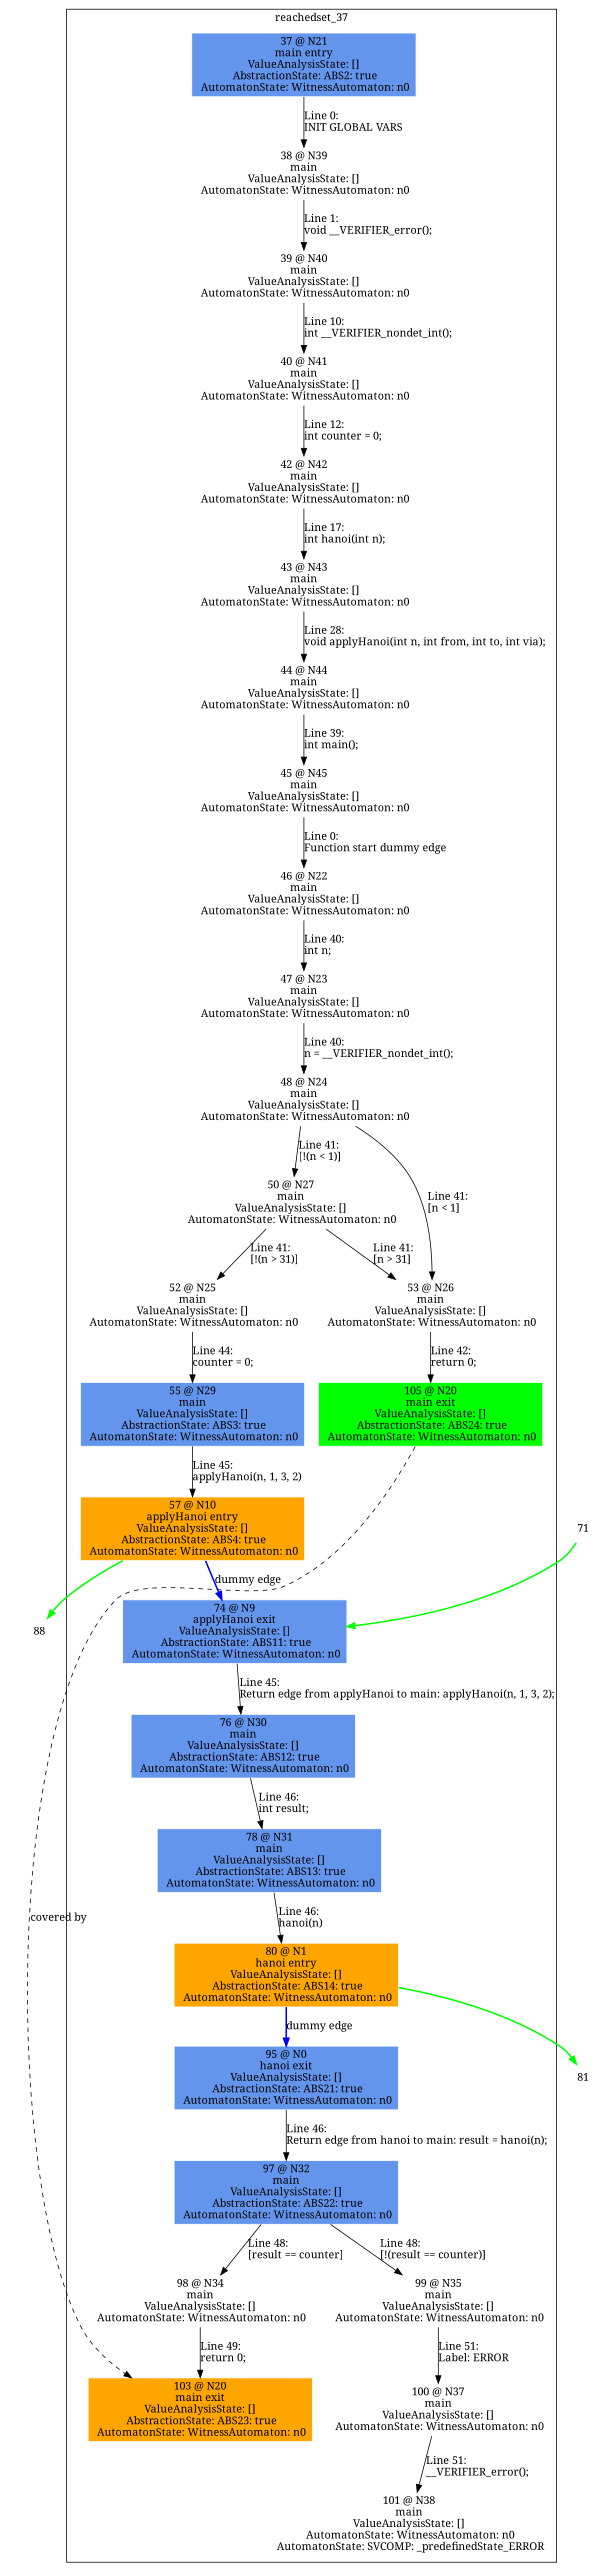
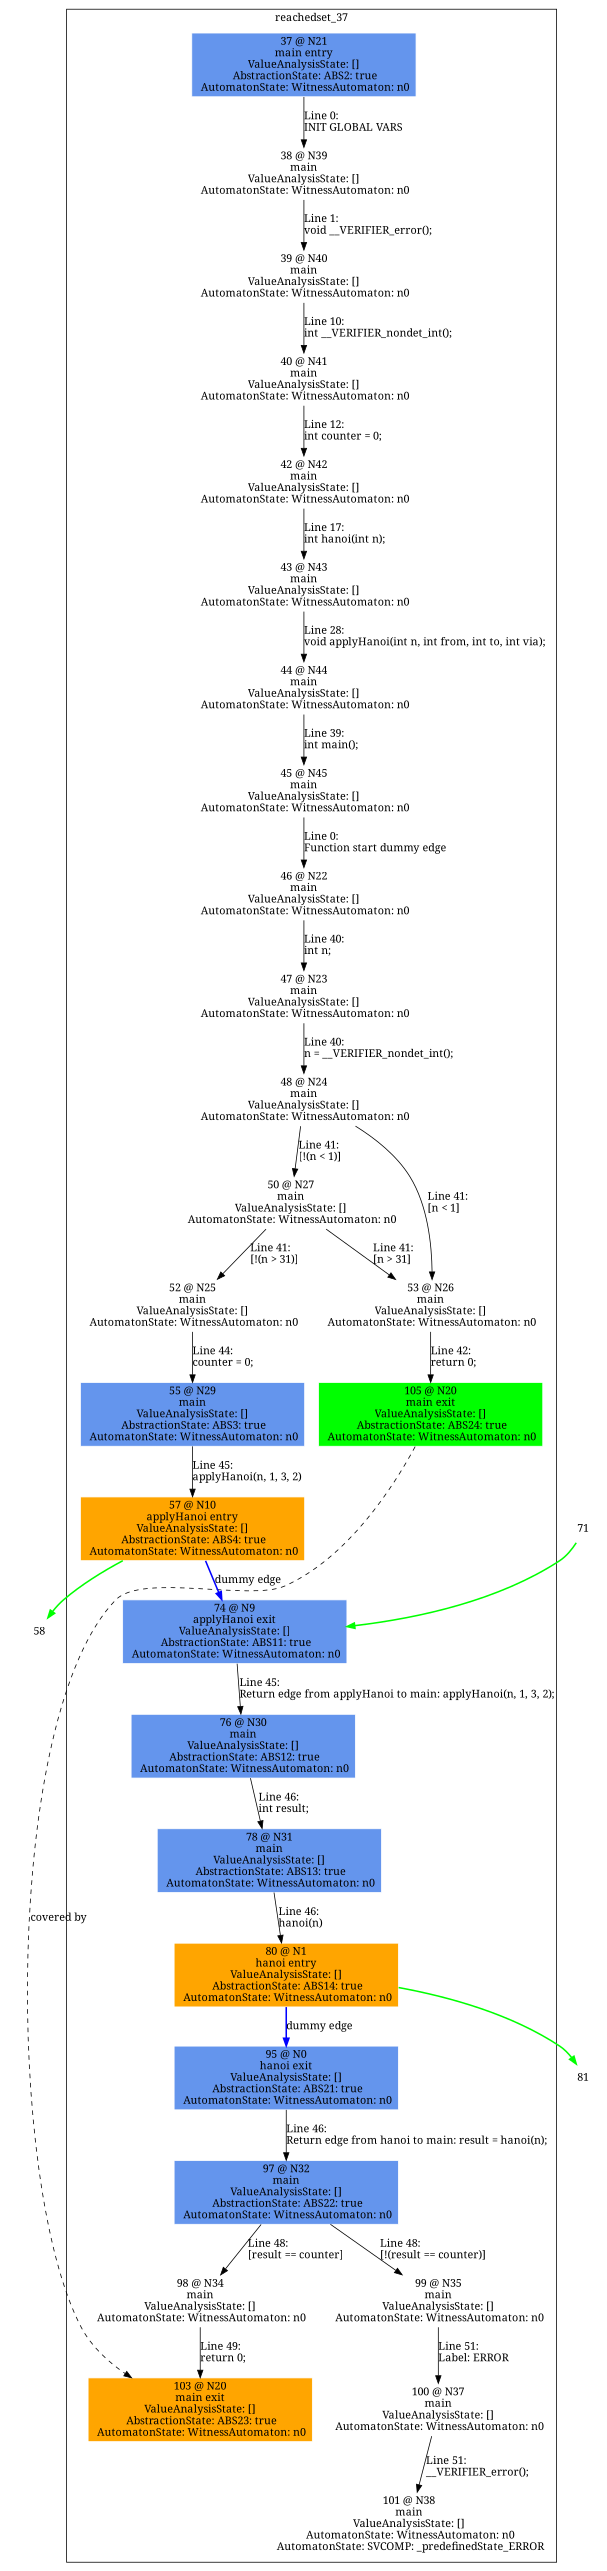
  digraph {
    fontname="Noto Serif"
    node [color=white fontname="Noto Serif" shape=box style=filled]
    edge [fontname="Noto Serif"]
    n1 [fillcolor=cornflowerblue label="37 @ N21\nmain entry\nValueAnalysisState: []\n AbstractionState: ABS2: true\n AutomatonState: WitnessAutomaton: n0\n"]
    n2 [label="38 @ N39\nmain\nValueAnalysisState: []\n AutomatonState: WitnessAutomaton: n0\n"]
    n3 [label="39 @ N40\nmain\nValueAnalysisState: []\n AutomatonState: WitnessAutomaton: n0\n"]
    n4 [label="40 @ N41\nmain\nValueAnalysisState: []\n AutomatonState: WitnessAutomaton: n0\n"]
    n5 [label="42 @ N42\nmain\nValueAnalysisState: []\n AutomatonState: WitnessAutomaton: n0\n"]
    n6 [label="43 @ N43\nmain\nValueAnalysisState: []\n AutomatonState: WitnessAutomaton: n0\n"]
    n7 [label="44 @ N44\nmain\nValueAnalysisState: []\n AutomatonState: WitnessAutomaton: n0\n"]
    n8 [label="45 @ N45\nmain\nValueAnalysisState: []\n AutomatonState: WitnessAutomaton: n0\n"]
    n9 [label="46 @ N22\nmain\nValueAnalysisState: []\n AutomatonState: WitnessAutomaton: n0\n"]
    n10 [label="47 @ N23\nmain\nValueAnalysisState: []\n AutomatonState: WitnessAutomaton: n0\n"]
    n11 [label="48 @ N24\nmain\nValueAnalysisState: []\n AutomatonState: WitnessAutomaton: n0\n"]
    n12 [label="53 @ N26\nmain\nValueAnalysisState: []\n AutomatonState: WitnessAutomaton: n0\n"]
    n13 [label="50 @ N27\nmain\nValueAnalysisState: []\n AutomatonState: WitnessAutomaton: n0\n"]
    n14 [fillcolor=green label="105 @ N20\nmain exit\nValueAnalysisState: []\n AbstractionState: ABS24: true\n AutomatonState: WitnessAutomaton: n0\n"]
    n15 [fillcolor=orange label="103 @ N20\nmain exit\nValueAnalysisState: []\n AbstractionState: ABS23: true\n AutomatonState: WitnessAutomaton: n0\n"]
    n16 [label="52 @ N25\nmain\nValueAnalysisState: []\n AutomatonState: WitnessAutomaton: n0\n"]
    n17 [fillcolor=cornflowerblue label="55 @ N29\nmain\nValueAnalysisState: []\n AbstractionState: ABS3: true\n AutomatonState: WitnessAutomaton: n0\n"]
    n18 [fillcolor=orange label="57 @ N10\napplyHanoi entry\nValueAnalysisState: []\n AbstractionState: ABS4: true\n AutomatonState: WitnessAutomaton: n0\n"]
    n19 [fillcolor=cornflowerblue label="74 @ N9\napplyHanoi exit\nValueAnalysisState: []\n AbstractionState: ABS11: true\n AutomatonState: WitnessAutomaton: n0\n"]
    n20 [fillcolor=cornflowerblue label="76 @ N30\nmain\nValueAnalysisState: []\n AbstractionState: ABS12: true\n AutomatonState: WitnessAutomaton: n0\n"]
    n21 [fillcolor=cornflowerblue label="78 @ N31\nmain\nValueAnalysisState: []\n AbstractionState: ABS13: true\n AutomatonState: WitnessAutomaton: n0\n"]
    n22 [fillcolor=orange label="80 @ N1\nhanoi entry\nValueAnalysisState: []\n AbstractionState: ABS14: true\n AutomatonState: WitnessAutomaton: n0\n"]
    n23 [fillcolor=cornflowerblue label="95 @ N0\nhanoi exit\nValueAnalysisState: []\n AbstractionState: ABS21: true\n AutomatonState: WitnessAutomaton: n0\n"]
    n24 [fillcolor=cornflowerblue label="97 @ N32\nmain\nValueAnalysisState: []\n AbstractionState: ABS22: true\n AutomatonState: WitnessAutomaton: n0\n"]
    n25 [label="99 @ N35\nmain\nValueAnalysisState: []\n AutomatonState: WitnessAutomaton: n0\n"]
    n26 [label="98 @ N34\nmain\nValueAnalysisState: []\n AutomatonState: WitnessAutomaton: n0\n"]
    n27 [label="100 @ N37\nmain\nValueAnalysisState: []\n AutomatonState: WitnessAutomaton: n0\n"]
    n28 [label="101 @ N38\nmain\nValueAnalysisState: []\n AutomatonState: WitnessAutomaton: n0\n AutomatonState: SVCOMP: _predefinedState_ERROR\n"]
-   58 [label=88]
+   58
    81
    71
    subgraph cluster_1 {
      label=reachedset_37
      n1
      n2
      n3
      n4
      n5
      n6
      n7
      n8
      n9
      n10
      n11
      n12
      n13
      n14
      n15
      n16
      n17
      n18
      n19
      n20
      n21
      n22
      n23
      n24
      n25
      n26
      n27
      n28
    }
    n1 -> n2 [label="Line 0: \lINIT GLOBAL VARS\l"]
    n2 -> n3 [label="Line 1: \lvoid __VERIFIER_error();\l"]
    n3 -> n4 [label="Line 10: \lint __VERIFIER_nondet_int();\l"]
    n4 -> n5 [label="Line 12: \lint counter = 0;\l"]
    n5 -> n6 [label="Line 17: \lint hanoi(int n);\l"]
    n6 -> n7 [label="Line 28: \lvoid applyHanoi(int n, int from, int to, int via);\l"]
    n7 -> n8 [label="Line 39: \lint main();\l"]
    n8 -> n9 [label="Line 0: \lFunction start dummy edge\l"]
    n9 -> n10 [label="Line 40: \lint n;\l"]
    n10 -> n11 [label="Line 40: \ln = __VERIFIER_nondet_int();\l"]
    n11 -> n12 [label="Line 41: \l[n < 1]\l"]
    n11 -> n13 [label="Line 41: \l[!(n < 1)]\l"]
    n12 -> n14 [label="Line 42: \lreturn 0;\l"]
    n13 -> n12 [label="Line 41: \l[n > 31]\l"]
    n13 -> n16 [label="Line 41: \l[!(n > 31)]\l"]
    n14 -> n15 [label="covered by" style=dashed weight=0]
    n16 -> n17 [label="Line 44: \lcounter = 0;\l"]
    n17 -> n18 [label="Line 45: \lapplyHanoi(n, 1, 3, 2)\l"]
    n18 -> n19 [color=blue label="dummy edge" style=bold]
    n18 -> 58 [color=green style=bold]
    n19 -> n20 [label="Line 45: \lReturn edge from applyHanoi to main: applyHanoi(n, 1, 3, 2);\l"]
    n20 -> n21 [label="Line 46: \lint result;\l"]
    n21 -> n22 [label="Line 46: \lhanoi(n)\l"]
    n22 -> n23 [color=blue label="dummy edge" style=bold]
    n22 -> 81 [color=green style=bold]
    n23 -> n24 [label="Line 46: \lReturn edge from hanoi to main: result = hanoi(n);\l"]
    n24 -> n25 [label="Line 48: \l[!(result == counter)]\l"]
    n24 -> n26 [label="Line 48: \l[result == counter]\l"]
    n25 -> n27 [label="Line 51: \lLabel: ERROR\l"]
    n26 -> n15 [label="Line 49: \lreturn 0;\l"]
    n27 -> n28 [label="Line 51: \l__VERIFIER_error();\l"]
    71 -> n19 [color=green style=bold]
  }
